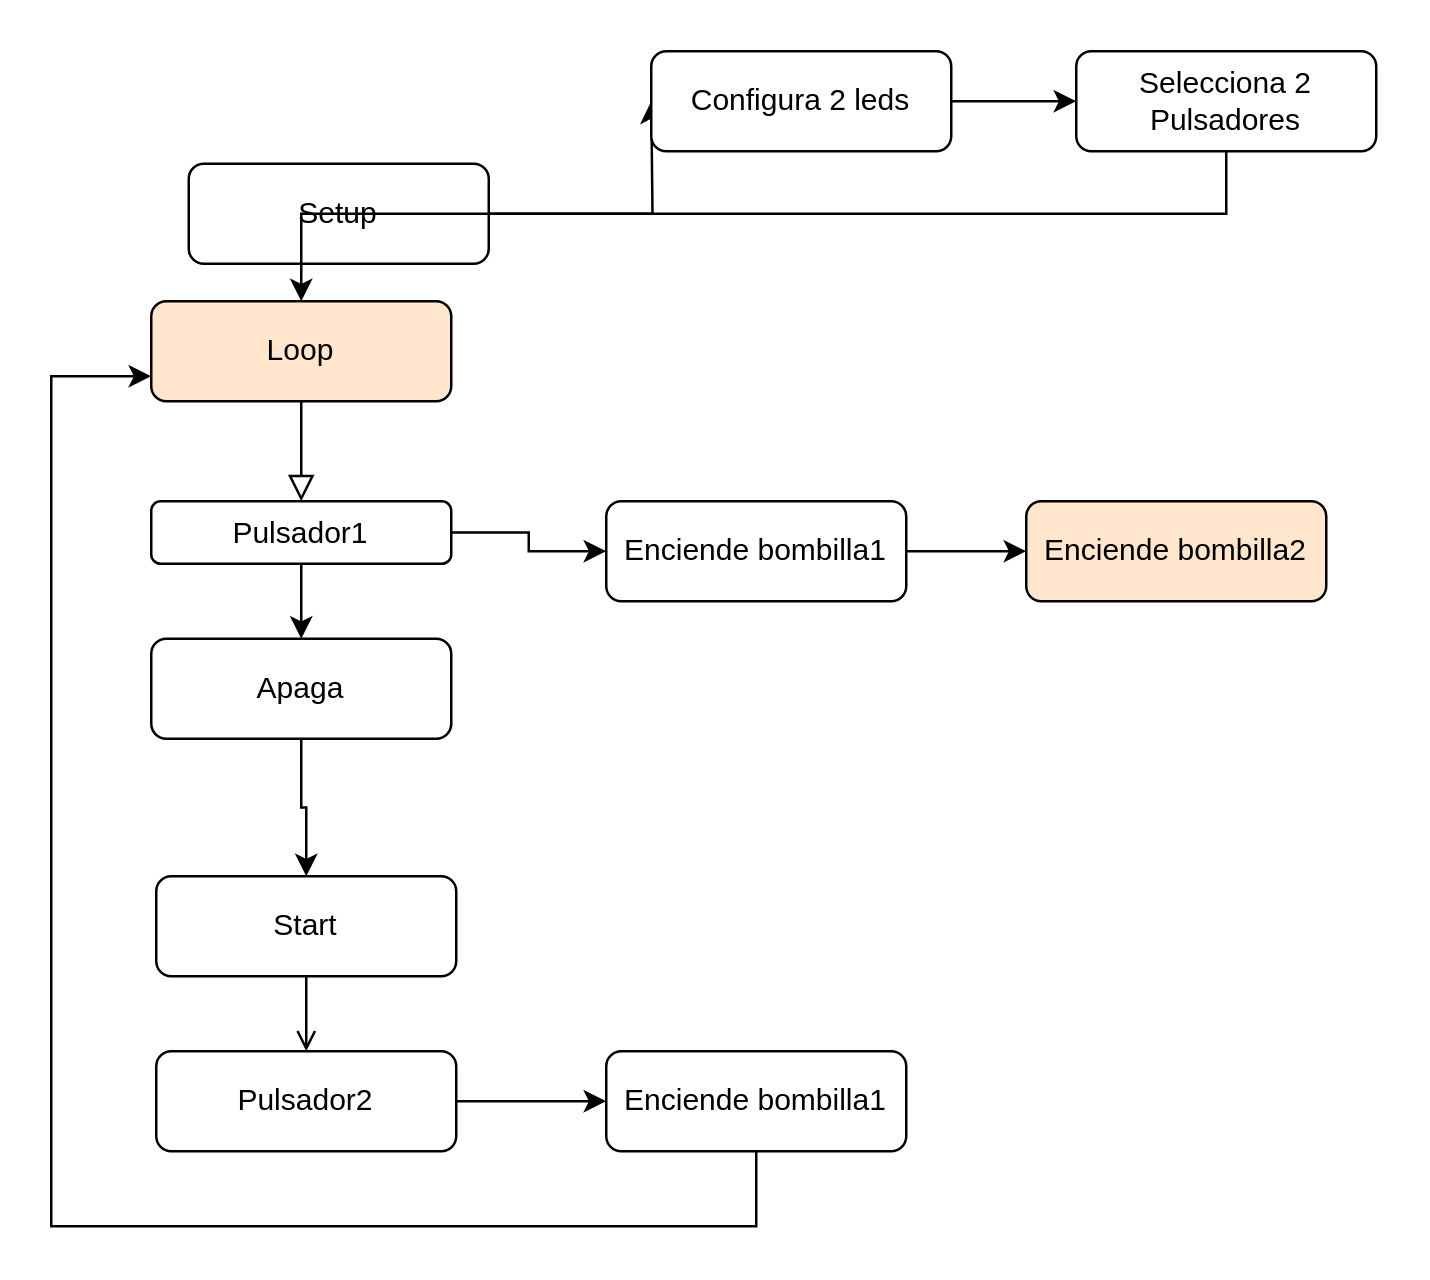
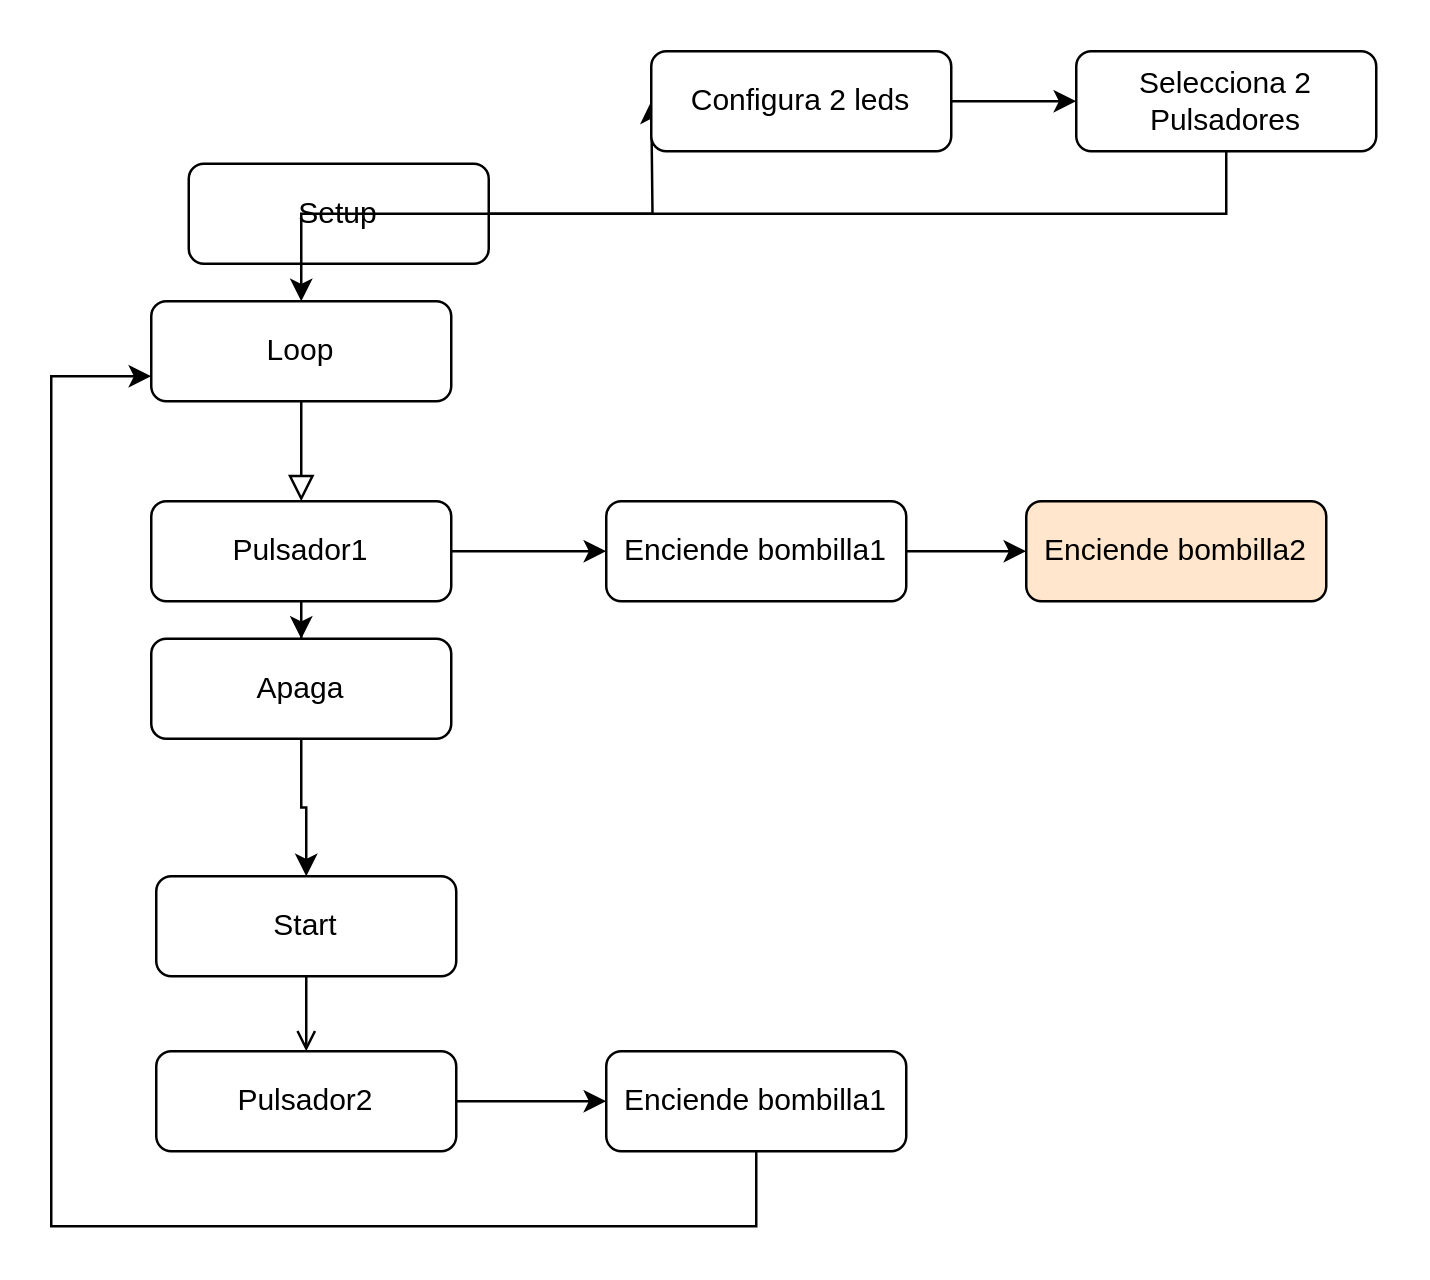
  <mxCell id="0" />
  <mxCell id="1" parent="0" />
  <mxCell id="2" value="" style="edgeStyle=orthogonalEdgeStyle;rounded=0;orthogonalLoop=1;jettySize=auto;html=1;" edge="1" parent="1" source="3"><mxGeometry relative="1" as="geometry"><mxPoint x="260" y="40" as="targetPoint" /></mxGeometry></mxCell>
  <mxCell id="3" value="Setup" style="rounded=1;whiteSpace=wrap;html=1;fontSize=12;glass=0;strokeWidth=1;shadow=0;" vertex="1" parent="1"><mxGeometry x="75" y="65" width="120" height="40" as="geometry" /></mxCell>
  <mxCell id="4" value="" style="rounded=0;html=1;jettySize=auto;orthogonalLoop=1;fontSize=11;endArrow=block;endFill=0;endSize=8;strokeWidth=1;shadow=0;labelBackgroundColor=none;edgeStyle=orthogonalEdgeStyle;entryX=0.5;entryY=0;entryDx=0;entryDy=0;" edge="1" parent="1" source="5" target="10"><mxGeometry y="20" relative="1" as="geometry"><mxPoint as="offset" /><mxPoint x="120" y="190" as="sourcePoint" /><mxPoint x="120" y="230" as="targetPoint" /></mxGeometry></mxCell>
- <mxCell id="5" value="Loop" style="rounded=1;whiteSpace=wrap;html=1;fontSize=12;glass=0;strokeWidth=1;shadow=0;fillColor=#ffe6cc;" vertex="1" parent="1"><mxGeometry x="60" y="120" width="120" height="40" as="geometry" /></mxCell>
+ <mxCell id="5" value="Loop" style="rounded=1;whiteSpace=wrap;html=1;fontSize=12;glass=0;strokeWidth=1;shadow=0;" vertex="1" parent="1"><mxGeometry x="60" y="120" width="120" height="40" as="geometry" /></mxCell>
  <mxCell id="6" style="edgeStyle=orthogonalEdgeStyle;rounded=0;orthogonalLoop=1;jettySize=auto;html=1;entryX=0;entryY=0.5;entryDx=0;entryDy=0;" edge="1" parent="1" source="7" target="17"><mxGeometry relative="1" as="geometry" /></mxCell>
  <mxCell id="7" value="Pulsador2" style="rounded=1;whiteSpace=wrap;html=1;fontSize=12;glass=0;strokeWidth=1;shadow=0;" vertex="1" parent="1"><mxGeometry x="62" y="420" width="120" height="40" as="geometry" /></mxCell>
  <mxCell id="8" style="edgeStyle=orthogonalEdgeStyle;rounded=0;orthogonalLoop=1;jettySize=auto;html=1;exitX=1;exitY=0.5;exitDx=0;exitDy=0;entryX=0;entryY=0.5;entryDx=0;entryDy=0;" edge="1" parent="1" source="10" target="15"><mxGeometry relative="1" as="geometry" /></mxCell>
  <mxCell id="9" value="" style="edgeStyle=orthogonalEdgeStyle;rounded=0;orthogonalLoop=1;jettySize=auto;html=1;entryX=0.5;entryY=0;entryDx=0;entryDy=0;" edge="1" parent="1" source="10" target="20"><mxGeometry relative="1" as="geometry" /></mxCell>
- <mxCell id="10" value="Pulsador1" style="rounded=1;whiteSpace=wrap;html=1;fontSize=12;glass=0;strokeWidth=1;shadow=0;" vertex="1" parent="1"><mxGeometry x="60" y="200" width="120" height="25" as="geometry" /></mxCell>
+ <mxCell id="10" value="Pulsador1" style="rounded=1;whiteSpace=wrap;html=1;fontSize=12;glass=0;strokeWidth=1;shadow=0;" vertex="1" parent="1"><mxGeometry x="60" y="200" width="120" height="40" as="geometry" /></mxCell>
  <mxCell id="11" style="edgeStyle=orthogonalEdgeStyle;rounded=0;orthogonalLoop=1;jettySize=auto;html=1;exitX=0.5;exitY=1;exitDx=0;exitDy=0;" edge="1" parent="1" source="23" target="5"><mxGeometry relative="1" as="geometry"><mxPoint x="120" y="110" as="targetPoint" /><Array as="points"><mxPoint x="490" y="85" /><mxPoint x="120" y="85" /></Array></mxGeometry></mxCell>
  <mxCell id="12" style="edgeStyle=orthogonalEdgeStyle;rounded=0;orthogonalLoop=1;jettySize=auto;html=1;entryX=0;entryY=0.5;entryDx=0;entryDy=0;" edge="1" parent="1" source="13" target="23"><mxGeometry relative="1" as="geometry" /></mxCell>
  <mxCell id="13" value="Configura 2 leds" style="rounded=1;whiteSpace=wrap;html=1;fontSize=12;glass=0;strokeWidth=1;shadow=0;" vertex="1" parent="1"><mxGeometry x="260" y="20" width="120" height="40" as="geometry" /></mxCell>
  <mxCell id="14" style="edgeStyle=orthogonalEdgeStyle;rounded=0;orthogonalLoop=1;jettySize=auto;html=1;entryX=0;entryY=0.5;entryDx=0;entryDy=0;" edge="1" parent="1" source="15" target="18"><mxGeometry relative="1" as="geometry" /></mxCell>
  <mxCell id="15" value="Enciende bombilla1" style="rounded=1;whiteSpace=wrap;html=1;fontSize=12;glass=0;strokeWidth=1;shadow=0;" vertex="1" parent="1"><mxGeometry x="242" y="200" width="120" height="40" as="geometry" /></mxCell>
  <mxCell id="16" style="edgeStyle=orthogonalEdgeStyle;rounded=0;orthogonalLoop=1;jettySize=auto;html=1;entryX=0;entryY=0.75;entryDx=0;entryDy=0;" edge="1" parent="1" source="17" target="5"><mxGeometry relative="1" as="geometry"><Array as="points"><mxPoint x="302" y="490" /><mxPoint x="20" y="490" /><mxPoint x="20" y="150" /></Array></mxGeometry></mxCell>
  <mxCell id="17" value="Enciende bombilla1" style="rounded=1;whiteSpace=wrap;html=1;fontSize=12;glass=0;strokeWidth=1;shadow=0;" vertex="1" parent="1"><mxGeometry x="242" y="420" width="120" height="40" as="geometry" /></mxCell>
  <mxCell id="18" value="Enciende bombilla2" style="rounded=1;whiteSpace=wrap;html=1;fontSize=12;glass=0;strokeWidth=1;shadow=0;fillColor=#ffe6cc;" vertex="1" parent="1"><mxGeometry x="410" y="200" width="120" height="40" as="geometry" /></mxCell>
  <mxCell id="19" style="edgeStyle=orthogonalEdgeStyle;rounded=0;orthogonalLoop=1;jettySize=auto;html=1;entryX=0.5;entryY=0;entryDx=0;entryDy=0;" edge="1" parent="1" source="20" target="22"><mxGeometry relative="1" as="geometry" /></mxCell>
  <mxCell id="20" value="Apaga" style="rounded=1;whiteSpace=wrap;html=1;fontSize=12;glass=0;strokeWidth=1;shadow=0;" vertex="1" parent="1"><mxGeometry x="60" y="255" width="120" height="40" as="geometry" /></mxCell>
  <mxCell id="21" style="edgeStyle=orthogonalEdgeStyle;rounded=0;orthogonalLoop=1;jettySize=auto;html=1;entryX=0.5;entryY=0;entryDx=0;entryDy=0;endArrow=open;" edge="1" parent="1" source="22" target="7"><mxGeometry relative="1" as="geometry" /></mxCell>
  <mxCell id="22" value="Start" style="rounded=1;whiteSpace=wrap;html=1;fontSize=12;glass=0;strokeWidth=1;shadow=0;" vertex="1" parent="1"><mxGeometry x="62" y="350" width="120" height="40" as="geometry" /></mxCell>
  <mxCell id="23" value="Selecciona 2 Pulsadores" style="rounded=1;whiteSpace=wrap;html=1;fontSize=12;glass=0;strokeWidth=1;shadow=0;" vertex="1" parent="1"><mxGeometry x="430" y="20" width="120" height="40" as="geometry" /></mxCell>
